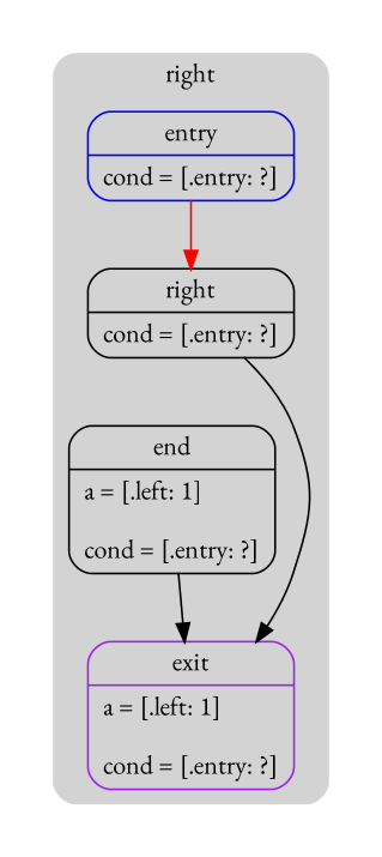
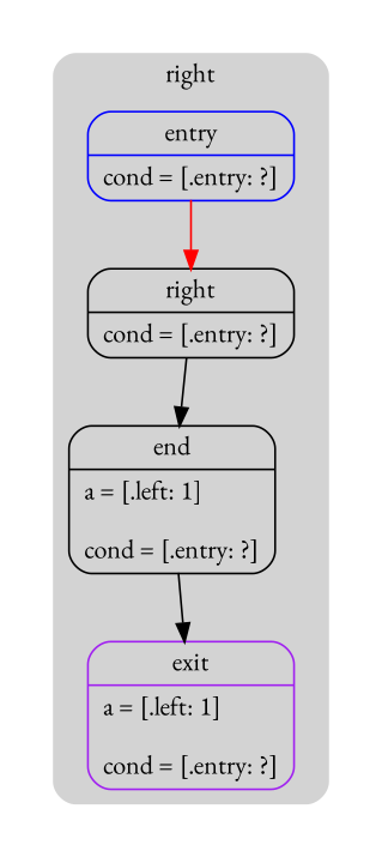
  digraph {
    compound=true
    fontname="EB Garamond"
    node [color=black fontname="EB Garamond" shape=Mrecord]
    edge [fontname="EB Garamond"]
    n1 [color=blue label="{entry|cond = [.entry: ?]\l}"]
    n2 [label="{right|cond = [.entry: ?]\l}"]
    n3 [label="{end|a = [.left: 1]\l\lcond = [.entry: ?]\l}"]
    n4 [color=purple label="{exit|a = [.left: 1]\l\lcond = [.entry: ?]\l}"]
    subgraph cluster_1 {
      peripheries=0
      subgraph cluster_2 {
        peripheries=0
        subgraph cluster_3 {
          bgcolor=lightgray
          color=darkgray
          label=right
          peripheries=0
          style=rounded
          n1
          n2
          n3
          n4
        }
      }
    }
    n1 -> n2 [color=red]
-   n2 -> n4
+   n2 -> n3
    n3 -> n4 [color=black]
  }
